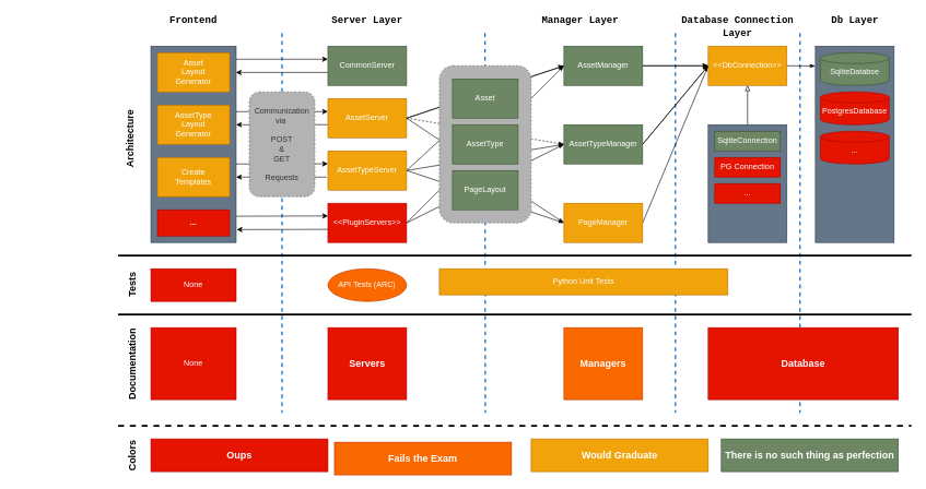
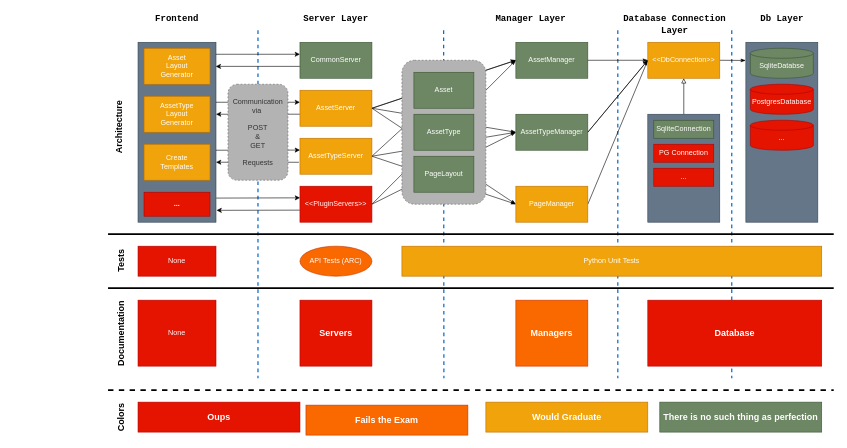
  <mxCell id="0" />
  <mxCell id="1" parent="0" />
  <mxCell id="2" value="" style="endArrow=none;dashed=1;html=1;rounded=0;strokeWidth=2;strokeColor=#0066CC;" edge="1" parent="1"><mxGeometry width="50" height="50" relative="1" as="geometry"><mxPoint x="1219" y="50" as="sourcePoint" /><mxPoint x="1219" y="630" as="targetPoint" /></mxGeometry></mxCell>
  <mxCell id="3" value="" style="endArrow=none;dashed=1;html=1;rounded=0;strokeWidth=2;strokeColor=#0066CC;" edge="1" parent="1"><mxGeometry width="50" height="50" relative="1" as="geometry"><mxPoint x="1029" y="50" as="sourcePoint" /><mxPoint x="1029" y="630" as="targetPoint" /></mxGeometry></mxCell>
  <mxCell id="4" value="" style="endArrow=none;dashed=1;html=1;rounded=0;strokeWidth=2;strokeColor=#0066CC;" edge="1" parent="1"><mxGeometry width="50" height="50" relative="1" as="geometry"><mxPoint x="738.58" y="50" as="sourcePoint" /><mxPoint x="739" y="630" as="targetPoint" /></mxGeometry></mxCell>
  <mxCell id="5" value="" style="endArrow=none;dashed=1;html=1;rounded=0;strokeWidth=2;strokeColor=#0066CC;" edge="1" parent="1"><mxGeometry width="50" height="50" relative="1" as="geometry"><mxPoint x="429" y="50" as="sourcePoint" /><mxPoint x="429" y="630" as="targetPoint" /></mxGeometry></mxCell>
  <mxCell id="6" value="" style="rounded=0;whiteSpace=wrap;html=1;labelPosition=center;verticalLabelPosition=middle;align=center;verticalAlign=middle;spacingTop=3;fillColor=#647687;strokeColor=#314354;fontColor=#ffffff;" parent="1" vertex="1"><mxGeometry x="229" y="70" width="130" height="300" as="geometry" /></mxCell>
  <mxCell id="7" style="edgeStyle=none;rounded=0;orthogonalLoop=1;jettySize=auto;html=1;exitX=1;exitY=0.5;exitDx=0;exitDy=0;endArrow=classicThin;endFill=1;" parent="1" source="10" target="46" edge="1"><mxGeometry relative="1" as="geometry" /></mxCell>
  <mxCell id="8" style="edgeStyle=none;rounded=0;orthogonalLoop=1;jettySize=auto;html=1;exitX=1;exitY=0.5;exitDx=0;exitDy=0;entryX=0;entryY=0.5;entryDx=0;entryDy=0;endArrow=classicThin;endFill=1;" parent="1" source="10" target="31" edge="1"><mxGeometry relative="1" as="geometry" /></mxCell>
  <mxCell id="9" style="edgeStyle=none;rounded=0;orthogonalLoop=1;jettySize=auto;html=1;exitX=1;exitY=0.5;exitDx=0;exitDy=0;entryX=0;entryY=0.5;entryDx=0;entryDy=0;endArrow=classicThin;endFill=1;" parent="1" source="10" target="33" edge="1"><mxGeometry relative="1" as="geometry" /></mxCell>
  <mxCell id="10" value="AssetTypeServer" style="rounded=0;whiteSpace=wrap;html=1;fillColor=#f0a30a;strokeColor=#BD7000;fontColor=#ffffff;" parent="1" vertex="1"><mxGeometry x="499" y="230" width="120" height="60" as="geometry" /></mxCell>
  <mxCell id="11" style="edgeStyle=none;rounded=0;orthogonalLoop=1;jettySize=auto;html=1;exitX=1;exitY=0.5;exitDx=0;exitDy=0;entryX=0;entryY=0.5;entryDx=0;entryDy=0;endArrow=classicThin;endFill=1;" parent="1" source="13" target="31" edge="1"><mxGeometry relative="1" as="geometry" /></mxCell>
  <mxCell id="12" style="edgeStyle=none;rounded=0;orthogonalLoop=1;jettySize=auto;html=1;exitX=1;exitY=0.5;exitDx=0;exitDy=0;entryX=0;entryY=0.5;entryDx=0;entryDy=0;endArrow=classicThin;endFill=1;" parent="1" source="13" target="29" edge="1"><mxGeometry relative="1" as="geometry" /></mxCell>
  <mxCell id="13" value="&amp;lt;&amp;lt;PluginServers&amp;gt;&amp;gt;" style="rounded=0;whiteSpace=wrap;html=1;fillColor=#e51400;strokeColor=#B20000;fontColor=#ffffff;" parent="1" vertex="1"><mxGeometry x="499" y="310" width="120" height="60" as="geometry" /></mxCell>
  <mxCell id="14" value="" style="endArrow=classic;html=1;entryX=0;entryY=0.333;entryDx=0;entryDy=0;entryPerimeter=0;" parent="1" target="22" edge="1"><mxGeometry width="50" height="50" relative="1" as="geometry"><mxPoint x="359" y="90" as="sourcePoint" /><mxPoint x="459" y="89.98" as="targetPoint" /></mxGeometry></mxCell>
  <mxCell id="15" value="" style="endArrow=classic;html=1;entryX=0.997;entryY=0.134;entryDx=0;entryDy=0;entryPerimeter=0;exitX=0;exitY=0.67;exitDx=0;exitDy=0;exitPerimeter=0;" parent="1" source="22" target="6" edge="1"><mxGeometry width="50" height="50" relative="1" as="geometry"><mxPoint x="459" y="110" as="sourcePoint" /><mxPoint x="509" y="60" as="targetPoint" /></mxGeometry></mxCell>
  <mxCell id="16" value="" style="endArrow=classic;html=1;entryX=0;entryY=0.333;entryDx=0;entryDy=0;entryPerimeter=0;" parent="1" target="26" edge="1"><mxGeometry width="50" height="50" relative="1" as="geometry"><mxPoint x="359" y="170" as="sourcePoint" /><mxPoint x="459" y="170" as="targetPoint" /></mxGeometry></mxCell>
  <mxCell id="17" value="" style="endArrow=classic;html=1;exitX=-0.001;exitY=0.665;exitDx=0;exitDy=0;exitPerimeter=0;" parent="1" source="26" edge="1"><mxGeometry width="50" height="50" relative="1" as="geometry"><mxPoint x="459" y="190.02" as="sourcePoint" /><mxPoint x="359" y="190" as="targetPoint" /></mxGeometry></mxCell>
  <mxCell id="18" value="" style="endArrow=classic;html=1;entryX=0;entryY=0.329;entryDx=0;entryDy=0;entryPerimeter=0;" parent="1" target="10" edge="1"><mxGeometry width="50" height="50" relative="1" as="geometry"><mxPoint x="359" y="250" as="sourcePoint" /><mxPoint x="459.39" y="249.75" as="targetPoint" /></mxGeometry></mxCell>
  <mxCell id="19" value="" style="endArrow=classic;html=1;exitX=-0.015;exitY=0.668;exitDx=0;exitDy=0;exitPerimeter=0;" parent="1" source="10" edge="1"><mxGeometry width="50" height="50" relative="1" as="geometry"><mxPoint x="459.39" y="269.77" as="sourcePoint" /><mxPoint x="359" y="270" as="targetPoint" /></mxGeometry></mxCell>
  <mxCell id="20" value="" style="endArrow=classic;html=1;entryX=0.001;entryY=0.323;entryDx=0;entryDy=0;entryPerimeter=0;exitX=1.003;exitY=0.866;exitDx=0;exitDy=0;exitPerimeter=0;" parent="1" source="6" target="13" edge="1"><mxGeometry width="50" height="50" relative="1" as="geometry"><mxPoint x="349" y="325" as="sourcePoint" /><mxPoint x="459.39" y="329.75" as="targetPoint" /></mxGeometry></mxCell>
  <mxCell id="21" value="" style="endArrow=classic;html=1;exitX=-0.003;exitY=0.665;exitDx=0;exitDy=0;exitPerimeter=0;entryX=1.007;entryY=0.934;entryDx=0;entryDy=0;entryPerimeter=0;" parent="1" source="13" target="6" edge="1"><mxGeometry width="50" height="50" relative="1" as="geometry"><mxPoint x="459.39" y="349.77" as="sourcePoint" /><mxPoint x="379" y="354" as="targetPoint" /></mxGeometry></mxCell>
  <mxCell id="22" value="CommonServer" style="rounded=0;whiteSpace=wrap;html=1;fillColor=#6d8764;strokeColor=#3A5431;fontColor=#ffffff;" parent="1" vertex="1"><mxGeometry x="499" y="70" width="120" height="60" as="geometry" /></mxCell>
  <mxCell id="23" style="rounded=0;orthogonalLoop=1;jettySize=auto;html=1;exitX=1;exitY=0.5;exitDx=0;exitDy=0;entryX=0;entryY=0.5;entryDx=0;entryDy=0;" parent="1" source="26" target="29" edge="1"><mxGeometry relative="1" as="geometry" /></mxCell>
- <mxCell id="24" style="edgeStyle=none;rounded=0;orthogonalLoop=1;jettySize=auto;html=1;exitX=1;exitY=0.5;exitDx=0;exitDy=0;entryX=0;entryY=0.5;entryDx=0;entryDy=0;endArrow=classicThin;endFill=1;dashed=1;" parent="1" source="26" target="31" edge="1"><mxGeometry relative="1" as="geometry" /></mxCell>
+ <mxCell id="24" style="edgeStyle=none;rounded=0;orthogonalLoop=1;jettySize=auto;html=1;exitX=1;exitY=0.5;exitDx=0;exitDy=0;entryX=0;entryY=0.5;entryDx=0;entryDy=0;endArrow=classicThin;endFill=1;" parent="1" source="26" target="31" edge="1"><mxGeometry relative="1" as="geometry" /></mxCell>
  <mxCell id="25" style="edgeStyle=none;rounded=0;orthogonalLoop=1;jettySize=auto;html=1;exitX=1;exitY=0.5;exitDx=0;exitDy=0;entryX=0;entryY=0.5;entryDx=0;entryDy=0;endArrow=classicThin;endFill=1;" parent="1" source="26" target="33" edge="1"><mxGeometry relative="1" as="geometry" /></mxCell>
  <mxCell id="26" value="AssetServer" style="rounded=0;whiteSpace=wrap;html=1;fillColor=#f0a30a;strokeColor=#BD7000;fontColor=#ffffff;" parent="1" vertex="1"><mxGeometry x="499" y="150" width="120" height="60" as="geometry" /></mxCell>
  <mxCell id="27" value="Communication&lt;br&gt;via&amp;nbsp;&lt;br&gt;&lt;br&gt;POST&lt;br&gt;&amp;amp;&lt;br&gt;GET&lt;br&gt;&lt;br&gt;Requests" style="rounded=1;whiteSpace=wrap;html=1;dashed=1;strokeColor=#666666;fontColor=#333333;fillColor=#B3B3B3;" parent="1" vertex="1"><mxGeometry x="379" y="140" width="100" height="160" as="geometry" /></mxCell>
- <mxCell id="28" style="edgeStyle=none;rounded=0;orthogonalLoop=1;jettySize=auto;html=1;exitX=1;exitY=0.5;exitDx=0;exitDy=0;entryX=0;entryY=0.5;entryDx=0;entryDy=0;" parent="1" source="29" target="35" edge="1"><mxGeometry relative="1" as="geometry" /></mxCell>
  <mxCell id="29" value="AssetManager" style="rounded=0;whiteSpace=wrap;html=1;fillColor=#6d8764;strokeColor=#3A5431;fontColor=#ffffff;" parent="1" vertex="1"><mxGeometry x="859" y="70" width="120" height="60" as="geometry" /></mxCell>
  <mxCell id="30" style="edgeStyle=none;rounded=0;orthogonalLoop=1;jettySize=auto;html=1;exitX=1;exitY=0.5;exitDx=0;exitDy=0;entryX=0;entryY=0.5;entryDx=0;entryDy=0;" parent="1" source="31" target="35" edge="1"><mxGeometry relative="1" as="geometry"><mxPoint x="1059" y="220" as="targetPoint" /></mxGeometry></mxCell>
  <mxCell id="31" value="AssetTypeManager" style="rounded=0;whiteSpace=wrap;html=1;fillColor=#6d8764;strokeColor=#3A5431;fontColor=#ffffff;" parent="1" vertex="1"><mxGeometry x="859" y="190" width="120" height="60" as="geometry" /></mxCell>
  <mxCell id="32" style="edgeStyle=none;rounded=0;orthogonalLoop=1;jettySize=auto;html=1;exitX=1;exitY=0.5;exitDx=0;exitDy=0;entryX=0;entryY=0.5;entryDx=0;entryDy=0;endArrow=none;" parent="1" source="33" target="35" edge="1"><mxGeometry relative="1" as="geometry"><mxPoint x="1059" y="220" as="targetPoint" /></mxGeometry></mxCell>
  <mxCell id="33" value="PageManager" style="rounded=0;whiteSpace=wrap;html=1;fillColor=#f0a30a;strokeColor=#BD7000;fontColor=#ffffff;" parent="1" vertex="1"><mxGeometry x="859" y="310" width="120" height="60" as="geometry" /></mxCell>
  <mxCell id="34" style="edgeStyle=none;rounded=0;orthogonalLoop=1;jettySize=auto;html=1;exitX=1;exitY=0.5;exitDx=0;exitDy=0;entryX=-0.002;entryY=0.101;entryDx=0;entryDy=0;entryPerimeter=0;endArrow=classicThin;endFill=1;fontSize=12;" parent="1" source="35" target="42" edge="1"><mxGeometry relative="1" as="geometry" /></mxCell>
  <mxCell id="35" value="&amp;lt;&amp;lt;DbConnection&amp;gt;&amp;gt;" style="rounded=0;whiteSpace=wrap;html=1;fillColor=#f0a30a;strokeColor=#BD7000;fontColor=#ffffff;" parent="1" vertex="1"><mxGeometry x="1079" y="70" width="120" height="60" as="geometry" /></mxCell>
  <mxCell id="36" style="edgeStyle=none;rounded=0;orthogonalLoop=1;jettySize=auto;html=1;exitX=0.5;exitY=0;exitDx=0;exitDy=0;entryX=0.5;entryY=1;entryDx=0;entryDy=0;endArrow=block;endFill=0;" parent="1" source="37" target="35" edge="1"><mxGeometry relative="1" as="geometry" /></mxCell>
  <mxCell id="37" value="" style="rounded=0;whiteSpace=wrap;html=1;fillColor=#647687;strokeColor=#314354;fontColor=#ffffff;" parent="1" vertex="1"><mxGeometry x="1079" y="190" width="120" height="180" as="geometry" /></mxCell>
  <mxCell id="38" value="SqliteConnection" style="rounded=0;whiteSpace=wrap;html=1;fillColor=#6d8764;strokeColor=#3A5431;fontColor=#ffffff;" parent="1" vertex="1"><mxGeometry x="1089" y="200" width="100" height="30" as="geometry" /></mxCell>
  <mxCell id="39" style="edgeStyle=none;rounded=0;orthogonalLoop=1;jettySize=auto;html=1;endArrow=classicThin;endFill=1;" parent="1" edge="1"><mxGeometry relative="1" as="geometry"><mxPoint x="979" y="100" as="sourcePoint" /><mxPoint x="1079" y="100" as="targetPoint" /></mxGeometry></mxCell>
  <mxCell id="40" style="edgeStyle=none;rounded=0;orthogonalLoop=1;jettySize=auto;html=1;exitX=1;exitY=0.5;exitDx=0;exitDy=0;entryX=0;entryY=0.5;entryDx=0;entryDy=0;endArrow=classicThin;endFill=1;" parent="1" edge="1" target="35" source="31"><mxGeometry relative="1" as="geometry"><mxPoint x="1099" y="100" as="targetPoint" /><mxPoint x="959" y="220" as="sourcePoint" /></mxGeometry></mxCell>
  <mxCell id="41" style="rounded=0;orthogonalLoop=1;jettySize=auto;html=1;exitX=1;exitY=0.5;exitDx=0;exitDy=0;entryX=0;entryY=0.5;entryDx=0;entryDy=0;endArrow=classicThin;endFill=1;" parent="1" edge="1"><mxGeometry relative="1" as="geometry"><mxPoint x="619" y="180" as="sourcePoint" /><mxPoint x="859" y="100" as="targetPoint" /></mxGeometry></mxCell>
  <mxCell id="42" value="" style="rounded=0;whiteSpace=wrap;html=1;fontSize=12;fillColor=#647687;strokeColor=#314354;fontColor=#ffffff;" parent="1" vertex="1"><mxGeometry x="1242.5" y="70" width="120" height="300" as="geometry" /></mxCell>
  <mxCell id="43" value="SqliteDatabse" style="strokeWidth=1;html=1;shape=mxgraph.flowchart.database;whiteSpace=wrap;verticalAlign=middle;fontSize=12;labelPosition=center;verticalLabelPosition=middle;align=center;spacingTop=10;fillColor=#6d8764;strokeColor=#3A5431;fontColor=#ffffff;" parent="1" vertex="1"><mxGeometry x="1250" y="80" width="105" height="50" as="geometry" /></mxCell>
  <mxCell id="44" value="&lt;font face=&quot;Courier New&quot; style=&quot;font-size: 15px;&quot;&gt;Frontend&lt;/font&gt;" style="text;html=1;strokeColor=none;fillColor=none;align=center;verticalAlign=middle;whiteSpace=wrap;rounded=0;fontSize=15;fontStyle=1" parent="1" vertex="1"><mxGeometry x="229" y="20" width="130" height="20" as="geometry" /></mxCell>
  <mxCell id="45" value="" style="rounded=1;whiteSpace=wrap;html=1;strokeWidth=1;fontSize=12;dashed=1;strokeColor=#666666;fontColor=#333333;fillColor=#B3B3B3;" parent="1" vertex="1"><mxGeometry x="669" y="100" width="140" height="240" as="geometry" /></mxCell>
  <mxCell id="46" value="Asset" style="rounded=0;whiteSpace=wrap;html=1;strokeWidth=1;fontSize=12;fillColor=#6d8764;strokeColor=#3A5431;fontColor=#ffffff;" parent="1" vertex="1"><mxGeometry x="689" y="120" width="100" height="60" as="geometry" /></mxCell>
  <mxCell id="47" value="AssetType" style="rounded=0;whiteSpace=wrap;html=1;strokeWidth=1;fontSize=12;fillColor=#6d8764;strokeColor=#3A5431;fontColor=#ffffff;" parent="1" vertex="1"><mxGeometry x="689" y="190" width="100" height="60" as="geometry" /></mxCell>
  <mxCell id="48" value="&lt;span style=&quot;font-weight: normal&quot;&gt;PageLayout&lt;/span&gt;" style="rounded=0;whiteSpace=wrap;html=1;strokeWidth=1;fontSize=12;fontStyle=1;fillColor=#6d8764;strokeColor=#3A5431;fontColor=#ffffff;" parent="1" vertex="1"><mxGeometry x="689" y="260" width="100" height="60" as="geometry" /></mxCell>
  <mxCell id="49" value="Asset&lt;br&gt;Layout&lt;br&gt;Generator" style="rounded=0;whiteSpace=wrap;html=1;strokeWidth=1;fontSize=12;fillColor=#f0a30a;strokeColor=#BD7000;fontColor=#ffffff;" parent="1" vertex="1"><mxGeometry x="239" y="80" width="110" height="60" as="geometry" /></mxCell>
  <mxCell id="50" value="AssetType&lt;br&gt;Layout&lt;br&gt;Generator" style="rounded=0;whiteSpace=wrap;html=1;strokeWidth=1;fontSize=12;fillColor=#f0a30a;strokeColor=#BD7000;fontColor=#ffffff;" parent="1" vertex="1"><mxGeometry x="239" y="160" width="110" height="60" as="geometry" /></mxCell>
  <mxCell id="51" value="Create&lt;br&gt;Templates" style="rounded=0;whiteSpace=wrap;html=1;strokeWidth=1;fontSize=12;fillColor=#f0a30a;strokeColor=#BD7000;fontColor=#ffffff;" parent="1" vertex="1"><mxGeometry x="239" y="240" width="110" height="60" as="geometry" /></mxCell>
  <mxCell id="52" value="&lt;b&gt;...&lt;/b&gt;" style="rounded=0;whiteSpace=wrap;html=1;strokeWidth=1;fontSize=12;fillColor=#e51400;strokeColor=#B20000;fontColor=#ffffff;" parent="1" vertex="1"><mxGeometry x="239" y="320" width="110" height="40" as="geometry" /></mxCell>
  <mxCell id="53" value="PostgresDatabase" style="strokeWidth=1;html=1;shape=mxgraph.flowchart.database;whiteSpace=wrap;verticalAlign=middle;fontSize=12;labelPosition=center;verticalLabelPosition=middle;align=center;spacingTop=10;fillColor=#e51400;strokeColor=#B20000;fontColor=#ffffff;" parent="1" vertex="1"><mxGeometry x="1250" y="140" width="105" height="50" as="geometry" /></mxCell>
  <mxCell id="54" value="None" style="rounded=0;whiteSpace=wrap;html=1;strokeWidth=1;fillColor=#e51400;fontSize=12;strokeColor=#B20000;fontColor=#ffffff;" parent="1" vertex="1"><mxGeometry x="229" y="410" width="130" height="50" as="geometry" /></mxCell>
  <mxCell id="55" value="" style="endArrow=none;html=1;fontSize=12;strokeWidth=3;" parent="1" edge="1"><mxGeometry width="50" height="50" relative="1" as="geometry"><mxPoint x="179" y="390" as="sourcePoint" /><mxPoint x="1389" y="390" as="targetPoint" /></mxGeometry></mxCell>
  <mxCell id="56" value="API Tests (ARC)" style="ellipse;whiteSpace=wrap;html=1;strokeWidth=1;fillColor=#fa6800;fontSize=12;strokeColor=#C73500;fontColor=#ffffff;" parent="1" vertex="1"><mxGeometry x="499" y="410" width="120" height="50" as="geometry" /></mxCell>
- <mxCell id="57" value="Python Unit Tests" style="rounded=0;whiteSpace=wrap;html=1;strokeWidth=1;fillColor=#f0a30a;fontSize=12;strokeColor=#BD7000;fontColor=#ffffff;" parent="1" vertex="1"><mxGeometry x="669" y="410" width="440" height="40" as="geometry" /></mxCell>
+ <mxCell id="57" value="Python Unit Tests" style="rounded=0;whiteSpace=wrap;html=1;strokeWidth=1;fillColor=#f0a30a;fontSize=12;strokeColor=#BD7000;fontColor=#ffffff;" parent="1" vertex="1"><mxGeometry x="669" y="410" width="700" height="50" as="geometry" /></mxCell>
  <mxCell id="58" value="PG Connection" style="rounded=0;whiteSpace=wrap;html=1;fillColor=#e51400;strokeColor=#B20000;fontColor=#ffffff;" vertex="1" parent="1"><mxGeometry x="1089" y="240" width="100" height="30" as="geometry" /></mxCell>
  <mxCell id="59" value="..." style="rounded=0;whiteSpace=wrap;html=1;fillColor=#e51400;strokeColor=#B20000;fontColor=#ffffff;" vertex="1" parent="1"><mxGeometry x="1089" y="280" width="100" height="30" as="geometry" /></mxCell>
  <mxCell id="60" value="..." style="strokeWidth=1;html=1;shape=mxgraph.flowchart.database;whiteSpace=wrap;verticalAlign=middle;fontSize=12;labelPosition=center;verticalLabelPosition=middle;align=center;spacingTop=10;fillColor=#e51400;strokeColor=#B20000;fontColor=#ffffff;" vertex="1" parent="1"><mxGeometry x="1250" y="200" width="105" height="50" as="geometry" /></mxCell>
  <mxCell id="61" value="Architecture" style="text;html=1;strokeColor=none;fillColor=none;align=center;verticalAlign=middle;whiteSpace=wrap;rounded=0;rotation=-90;fontStyle=1;fontSize=15;" vertex="1" parent="1"><mxGeometry x="20.42" y="193.3" width="352.18" height="35" as="geometry" /></mxCell>
  <mxCell id="62" value="Tests" style="text;html=1;strokeColor=none;fillColor=none;align=center;verticalAlign=middle;whiteSpace=wrap;rounded=0;fontSize=15;rotation=-90;fontStyle=1" vertex="1" parent="1"><mxGeometry x="155.49" y="416.05" width="88.03" height="35" as="geometry" /></mxCell>
  <mxCell id="63" value="&lt;font face=&quot;Courier New&quot;&gt;Server Layer&lt;/font&gt;" style="text;html=1;strokeColor=none;fillColor=none;align=center;verticalAlign=middle;whiteSpace=wrap;rounded=0;fontSize=15;fontStyle=1" vertex="1" parent="1"><mxGeometry x="499" y="20" width="120" height="20" as="geometry" /></mxCell>
  <mxCell id="64" value="&lt;font face=&quot;Courier New&quot;&gt;Manager Layer&lt;/font&gt;" style="text;html=1;strokeColor=none;fillColor=none;align=center;verticalAlign=middle;whiteSpace=wrap;rounded=0;fontSize=15;fontStyle=1" vertex="1" parent="1"><mxGeometry x="739" y="20" width="290" height="20" as="geometry" /></mxCell>
  <mxCell id="65" value="&lt;font face=&quot;Courier New&quot;&gt;Database Connection&lt;br&gt;Layer&lt;br&gt;&lt;/font&gt;" style="text;html=1;strokeColor=none;fillColor=none;align=center;verticalAlign=middle;whiteSpace=wrap;rounded=0;fontSize=15;fontStyle=1" vertex="1" parent="1"><mxGeometry x="1029" y="30" width="190" height="20" as="geometry" /></mxCell>
  <mxCell id="66" value="&lt;font face=&quot;Courier New&quot;&gt;Db Layer&lt;/font&gt;" style="text;html=1;strokeColor=none;fillColor=none;align=center;verticalAlign=middle;whiteSpace=wrap;rounded=0;fontSize=15;fontStyle=1" vertex="1" parent="1"><mxGeometry x="1242.5" y="20" width="120" height="20" as="geometry" /></mxCell>
  <mxCell id="67" value="" style="endArrow=none;html=1;fontSize=12;strokeWidth=3;" edge="1" parent="1"><mxGeometry width="50" height="50" relative="1" as="geometry"><mxPoint x="179" y="480" as="sourcePoint" /><mxPoint x="1389" y="480" as="targetPoint" /></mxGeometry></mxCell>
  <mxCell id="68" value="Documentation" style="text;html=1;strokeColor=none;fillColor=none;align=center;verticalAlign=middle;whiteSpace=wrap;rounded=0;fontSize=15;rotation=-90;fontStyle=1" vertex="1" parent="1"><mxGeometry x="126.48" y="537.48" width="146.06" height="35" as="geometry" /></mxCell>
  <mxCell id="69" value="None" style="rounded=0;whiteSpace=wrap;html=1;strokeWidth=1;fillColor=#e51400;fontSize=12;strokeColor=#B20000;fontColor=#ffffff;" vertex="1" parent="1"><mxGeometry x="229" y="500" width="130" height="110" as="geometry" /></mxCell>
  <mxCell id="70" value="&lt;font style=&quot;font-size: 15px&quot;&gt;&lt;b&gt;Servers&lt;/b&gt;&lt;/font&gt;" style="rounded=0;whiteSpace=wrap;html=1;strokeWidth=1;fillColor=#e51400;fontSize=12;strokeColor=#B20000;fontColor=#ffffff;" vertex="1" parent="1"><mxGeometry x="499" y="500" width="120" height="110" as="geometry" /></mxCell>
  <mxCell id="71" value="&lt;font style=&quot;font-size: 15px&quot;&gt;&lt;b&gt;Managers&lt;/b&gt;&lt;/font&gt;" style="rounded=0;whiteSpace=wrap;html=1;fillColor=#fa6800;strokeColor=#C73500;fontColor=#ffffff;" vertex="1" parent="1"><mxGeometry x="859" y="500" width="120" height="110" as="geometry" /></mxCell>
  <mxCell id="72" value="&lt;font style=&quot;font-size: 15px&quot;&gt;&lt;b&gt;Database&lt;/b&gt;&lt;/font&gt;" style="rounded=0;whiteSpace=wrap;html=1;fillColor=#e51400;strokeColor=#B20000;fontColor=#ffffff;" vertex="1" parent="1"><mxGeometry x="1079" y="500" width="290" height="110" as="geometry" /></mxCell>
  <mxCell id="73" value="" style="endArrow=none;dashed=1;html=1;strokeWidth=3;fontSize=15;" edge="1" parent="1"><mxGeometry width="50" height="50" relative="1" as="geometry"><mxPoint x="179" y="650" as="sourcePoint" /><mxPoint x="1389" y="650" as="targetPoint" /></mxGeometry></mxCell>
  <mxCell id="74" value="Colors" style="text;html=1;strokeColor=none;fillColor=none;align=center;verticalAlign=middle;whiteSpace=wrap;rounded=0;fontSize=15;rotation=-90;fontStyle=1" vertex="1" parent="1"><mxGeometry x="173.88" y="678" width="51.25" height="35" as="geometry" /></mxCell>
  <mxCell id="75" value="&lt;b&gt;Oups&lt;/b&gt;" style="rounded=0;whiteSpace=wrap;html=1;strokeWidth=1;fillColor=#e51400;fontSize=15;strokeColor=#B20000;fontColor=#ffffff;" vertex="1" parent="1"><mxGeometry x="229" y="670" width="270" height="50" as="geometry" /></mxCell>
  <mxCell id="76" value="&lt;b&gt;Fails the Exam&lt;/b&gt;" style="rounded=0;whiteSpace=wrap;html=1;strokeWidth=1;fillColor=#fa6800;fontSize=15;strokeColor=#C73500;fontColor=#ffffff;" vertex="1" parent="1"><mxGeometry x="509" y="675" width="270" height="50" as="geometry" /></mxCell>
  <mxCell id="77" value="&lt;b&gt;Would Graduate&lt;/b&gt;" style="rounded=0;whiteSpace=wrap;html=1;strokeWidth=1;fillColor=#f0a30a;fontSize=15;strokeColor=#BD7000;fontColor=#ffffff;" vertex="1" parent="1"><mxGeometry x="809" y="670" width="270" height="50" as="geometry" /></mxCell>
  <mxCell id="78" value="&lt;b&gt;There is no such thing as perfection&lt;/b&gt;" style="rounded=0;whiteSpace=wrap;html=1;strokeWidth=1;fillColor=#6d8764;fontSize=15;strokeColor=#3A5431;fontColor=#ffffff;" vertex="1" parent="1"><mxGeometry x="1099" y="670" width="270" height="50" as="geometry" /></mxCell>
